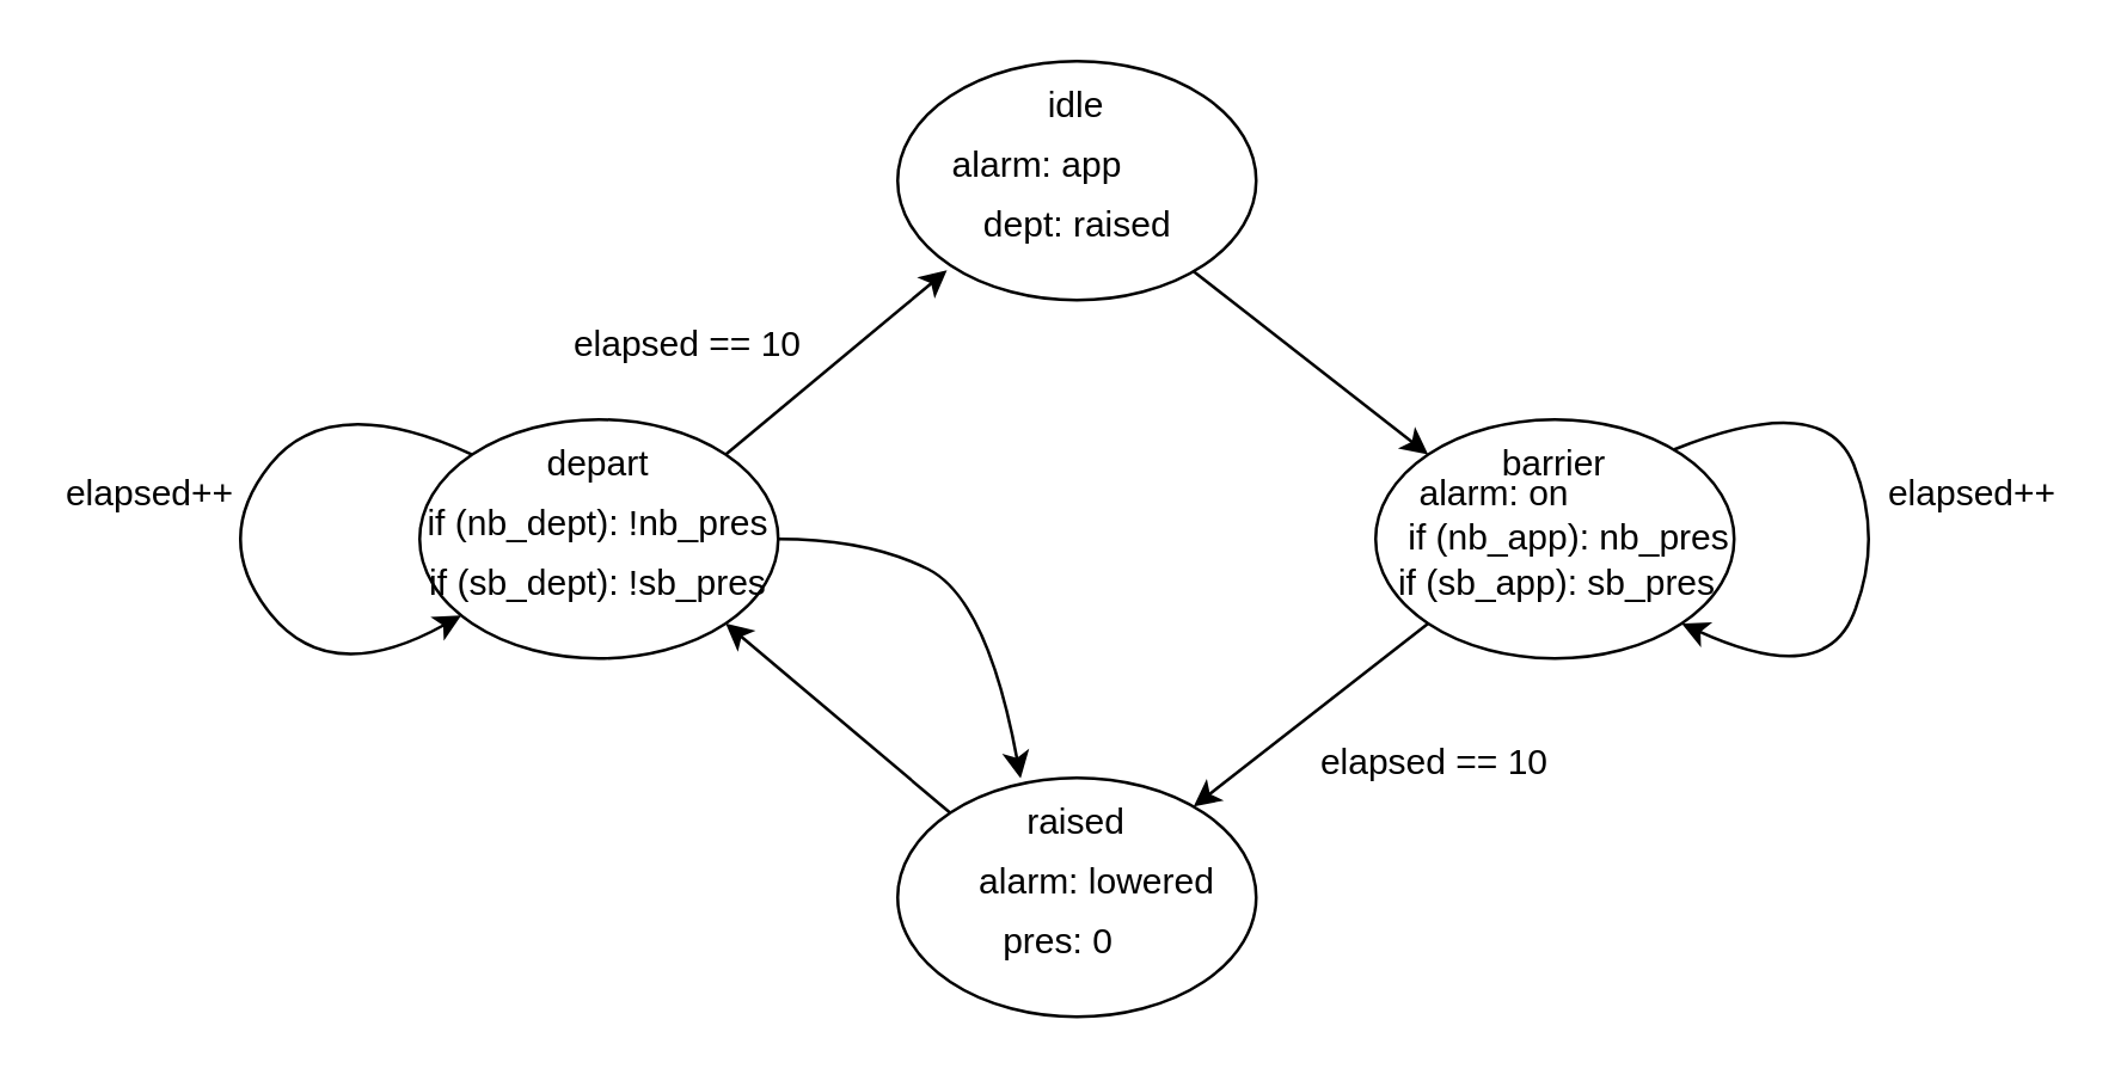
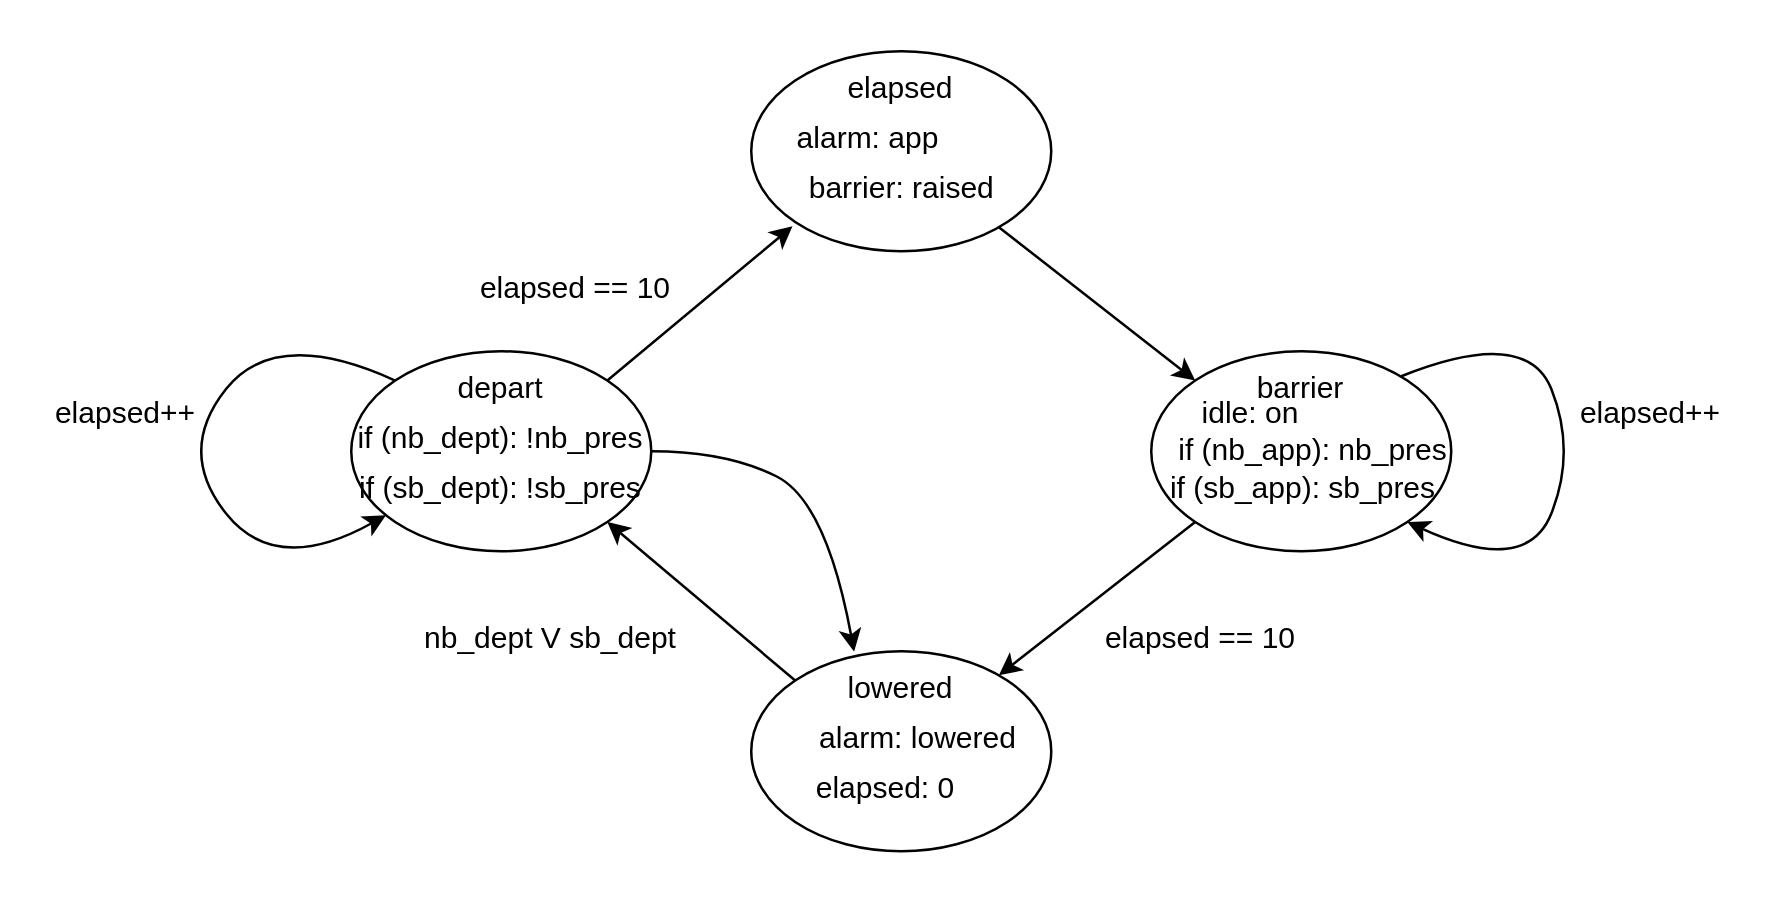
  <mxCell id="0" />
  <mxCell id="1" parent="0" />
  <mxCell id="2" value="" style="ellipse;whiteSpace=wrap;html=1;" vertex="1" parent="1"><mxGeometry x="300" y="20" width="120" height="80" as="geometry" /></mxCell>
  <mxCell id="3" value="" style="ellipse;whiteSpace=wrap;html=1;" vertex="1" parent="1"><mxGeometry x="460" y="140" width="120" height="80" as="geometry" /></mxCell>
  <mxCell id="4" value="" style="ellipse;whiteSpace=wrap;html=1;" vertex="1" parent="1"><mxGeometry x="300" y="260" width="120" height="80" as="geometry" /></mxCell>
  <mxCell id="5" value="" style="ellipse;whiteSpace=wrap;html=1;" vertex="1" parent="1"><mxGeometry x="140" y="140" width="120" height="80" as="geometry" /></mxCell>
- <mxCell id="6" value="idle" style="text;html=1;align=center;verticalAlign=middle;whiteSpace=wrap;rounded=0;" vertex="1" parent="1"><mxGeometry x="330" y="20" width="60" height="30" as="geometry" /></mxCell>
+ <mxCell id="6" value="elapsed" style="text;html=1;align=center;verticalAlign=middle;whiteSpace=wrap;rounded=0;" vertex="1" parent="1"><mxGeometry x="330" y="20" width="60" height="30" as="geometry" /></mxCell>
  <mxCell id="7" value="barrier" style="text;html=1;align=center;verticalAlign=middle;whiteSpace=wrap;rounded=0;" vertex="1" parent="1"><mxGeometry x="490" y="140" width="60" height="30" as="geometry" /></mxCell>
- <mxCell id="8" value="alarm: on" style="text;html=1;align=center;verticalAlign=middle;whiteSpace=wrap;rounded=0;" vertex="1" parent="1"><mxGeometry x="470" y="150" width="60" height="30" as="geometry" /></mxCell>
+ <mxCell id="8" value="idle: on" style="text;html=1;align=center;verticalAlign=middle;whiteSpace=wrap;rounded=0;" vertex="1" parent="1"><mxGeometry x="470" y="150" width="60" height="30" as="geometry" /></mxCell>
  <mxCell id="9" value="" style="curved=1;endArrow=classic;html=1;rounded=0;entryX=1;entryY=1;entryDx=0;entryDy=0;" edge="1" parent="1" target="3"><mxGeometry width="50" height="50" relative="1" as="geometry"><mxPoint x="560" y="150" as="sourcePoint" /><mxPoint x="610" y="100" as="targetPoint" /><Array as="points"><mxPoint x="610" y="130" /><mxPoint x="630" y="180" /><mxPoint x="610" y="230" /></Array></mxGeometry></mxCell>
  <mxCell id="10" value="elapsed++" style="text;html=1;align=center;verticalAlign=middle;whiteSpace=wrap;rounded=0;" vertex="1" parent="1"><mxGeometry x="630" y="150" width="60" height="30" as="geometry" /></mxCell>
- <mxCell id="11" value="raised" style="text;html=1;align=center;verticalAlign=middle;whiteSpace=wrap;rounded=0;" vertex="1" parent="1"><mxGeometry x="330" y="260" width="60" height="30" as="geometry" /></mxCell>
+ <mxCell id="11" value="lowered" style="text;html=1;align=center;verticalAlign=middle;whiteSpace=wrap;rounded=0;" vertex="1" parent="1"><mxGeometry x="330" y="260" width="60" height="30" as="geometry" /></mxCell>
  <mxCell id="12" value="alarm: lowered" style="text;html=1;align=center;verticalAlign=middle;whiteSpace=wrap;rounded=0;" vertex="1" parent="1"><mxGeometry x="316.5" y="280" width="100" height="30" as="geometry" /></mxCell>
  <mxCell id="13" value="depart" style="text;html=1;align=center;verticalAlign=middle;whiteSpace=wrap;rounded=0;" vertex="1" parent="1"><mxGeometry x="170" y="140" width="60" height="30" as="geometry" /></mxCell>
  <mxCell id="14" value="alarm: app" style="text;html=1;align=center;verticalAlign=middle;whiteSpace=wrap;rounded=0;" vertex="1" parent="1"><mxGeometry x="316.5" y="40" width="60" height="30" as="geometry" /></mxCell>
- <mxCell id="15" value="dept: raised" style="text;html=1;align=center;verticalAlign=middle;whiteSpace=wrap;rounded=0;" vertex="1" parent="1"><mxGeometry x="316.5" y="60" width="87" height="30" as="geometry" /></mxCell>
+ <mxCell id="15" value="barrier: raised" style="text;html=1;align=center;verticalAlign=middle;whiteSpace=wrap;rounded=0;" vertex="1" parent="1"><mxGeometry x="316.5" y="60" width="87" height="30" as="geometry" /></mxCell>
  <mxCell id="16" value="" style="curved=1;endArrow=classic;html=1;rounded=0;exitX=0;exitY=0;exitDx=0;exitDy=0;" edge="1" parent="1" source="5" target="5"><mxGeometry width="50" height="50" relative="1" as="geometry"><mxPoint x="60" y="150" as="sourcePoint" /><mxPoint x="62" y="208" as="targetPoint" /><Array as="points"><mxPoint x="110" y="130" /><mxPoint x="70" y="180" /><mxPoint x="110" y="230" /></Array></mxGeometry></mxCell>
  <mxCell id="17" value="elapsed++" style="text;html=1;align=center;verticalAlign=middle;whiteSpace=wrap;rounded=0;" vertex="1" parent="1"><mxGeometry x="20" y="150" width="60" height="30" as="geometry" /></mxCell>
- <mxCell id="18" value="pres: 0" style="text;html=1;align=center;verticalAlign=middle;whiteSpace=wrap;rounded=0;" vertex="1" parent="1"><mxGeometry x="303.5" y="300" width="100" height="30" as="geometry" /></mxCell>
+ <mxCell id="18" value="elapsed: 0" style="text;html=1;align=center;verticalAlign=middle;whiteSpace=wrap;rounded=0;" vertex="1" parent="1"><mxGeometry x="303.5" y="300" width="100" height="30" as="geometry" /></mxCell>
  <mxCell id="19" value="" style="endArrow=classic;html=1;rounded=0;entryX=0;entryY=0;entryDx=0;entryDy=0;" edge="1" parent="1" source="2" target="3"><mxGeometry width="50" height="50" relative="1" as="geometry"><mxPoint x="340" y="540" as="sourcePoint" /><mxPoint x="390" y="490" as="targetPoint" /></mxGeometry></mxCell>
  <mxCell id="20" value="" style="endArrow=classic;html=1;rounded=0;exitX=0;exitY=1;exitDx=0;exitDy=0;" edge="1" parent="1" source="3" target="4"><mxGeometry width="50" height="50" relative="1" as="geometry"><mxPoint x="340" y="540" as="sourcePoint" /><mxPoint x="390" y="490" as="targetPoint" /></mxGeometry></mxCell>
  <mxCell id="21" value="elapsed == 10" style="text;html=1;align=center;verticalAlign=middle;whiteSpace=wrap;rounded=0;" vertex="1" parent="1"><mxGeometry x="430" y="240" width="100" height="30" as="geometry" /></mxCell>
+ <mxCell id="22" value="nb_dept V sb_dept" style="text;html=1;align=center;verticalAlign=middle;whiteSpace=wrap;rounded=0;" vertex="1" parent="1"><mxGeometry x="150" y="240" width="140" height="30" as="geometry" /></mxCell>
  <mxCell id="23" value="" style="endArrow=classic;html=1;rounded=0;exitX=0;exitY=0;exitDx=0;exitDy=0;entryX=1;entryY=1;entryDx=0;entryDy=0;" edge="1" parent="1" source="4" target="5"><mxGeometry width="50" height="50" relative="1" as="geometry"><mxPoint x="340" y="540" as="sourcePoint" /><mxPoint x="390" y="490" as="targetPoint" /></mxGeometry></mxCell>
  <mxCell id="24" value="" style="endArrow=classic;html=1;rounded=0;exitX=1;exitY=0;exitDx=0;exitDy=0;entryX=0;entryY=1;entryDx=0;entryDy=0;" edge="1" parent="1" source="5" target="15"><mxGeometry width="50" height="50" relative="1" as="geometry"><mxPoint x="340" y="540" as="sourcePoint" /><mxPoint x="390" y="490" as="targetPoint" /></mxGeometry></mxCell>
  <mxCell id="25" value="elapsed == 10" style="text;html=1;align=center;verticalAlign=middle;whiteSpace=wrap;rounded=0;" vertex="1" parent="1"><mxGeometry x="180" y="100" width="100" height="30" as="geometry" /></mxCell>
  <mxCell id="26" value="" style="curved=1;endArrow=classic;html=1;rounded=0;exitX=1;exitY=0.5;exitDx=0;exitDy=0;entryX=0.186;entryY=0.005;entryDx=0;entryDy=0;entryPerimeter=0;" edge="1" parent="1" source="5" target="11"><mxGeometry width="50" height="50" relative="1" as="geometry"><mxPoint x="350" y="410" as="sourcePoint" /><mxPoint x="400" y="360" as="targetPoint" /><Array as="points"><mxPoint x="290" y="180" /><mxPoint x="330" y="200" /></Array></mxGeometry></mxCell>
  <mxCell id="27" value="if (nb_app): nb_pres" style="text;html=1;align=center;verticalAlign=middle;whiteSpace=wrap;rounded=0;" vertex="1" parent="1"><mxGeometry x="460" y="165" width="130" height="30" as="geometry" /></mxCell>
  <mxCell id="28" value="if (sb_app): sb_pres" style="text;html=1;align=center;verticalAlign=middle;whiteSpace=wrap;rounded=0;" vertex="1" parent="1"><mxGeometry x="456" y="180" width="130" height="30" as="geometry" /></mxCell>
  <mxCell id="29" value="if (nb_dept): !nb_pres" style="text;html=1;align=center;verticalAlign=middle;whiteSpace=wrap;rounded=0;" vertex="1" parent="1"><mxGeometry x="135" y="160" width="130" height="30" as="geometry" /></mxCell>
  <mxCell id="30" value="if (sb_dept): !sb_pres" style="text;html=1;align=center;verticalAlign=middle;whiteSpace=wrap;rounded=0;" vertex="1" parent="1"><mxGeometry x="135" y="180" width="130" height="30" as="geometry" /></mxCell>
